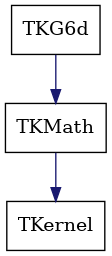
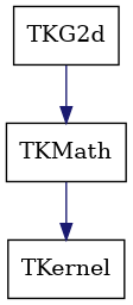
  digraph {
    aspect=1
    node [shape=box]
    edge [color=midnightblue style=solid]
-   TKG2d [label=TKG6d]
+   TKG2d
    TKMath
    TKernel
    TKG2d -> TKMath
    TKMath -> TKernel
  }
